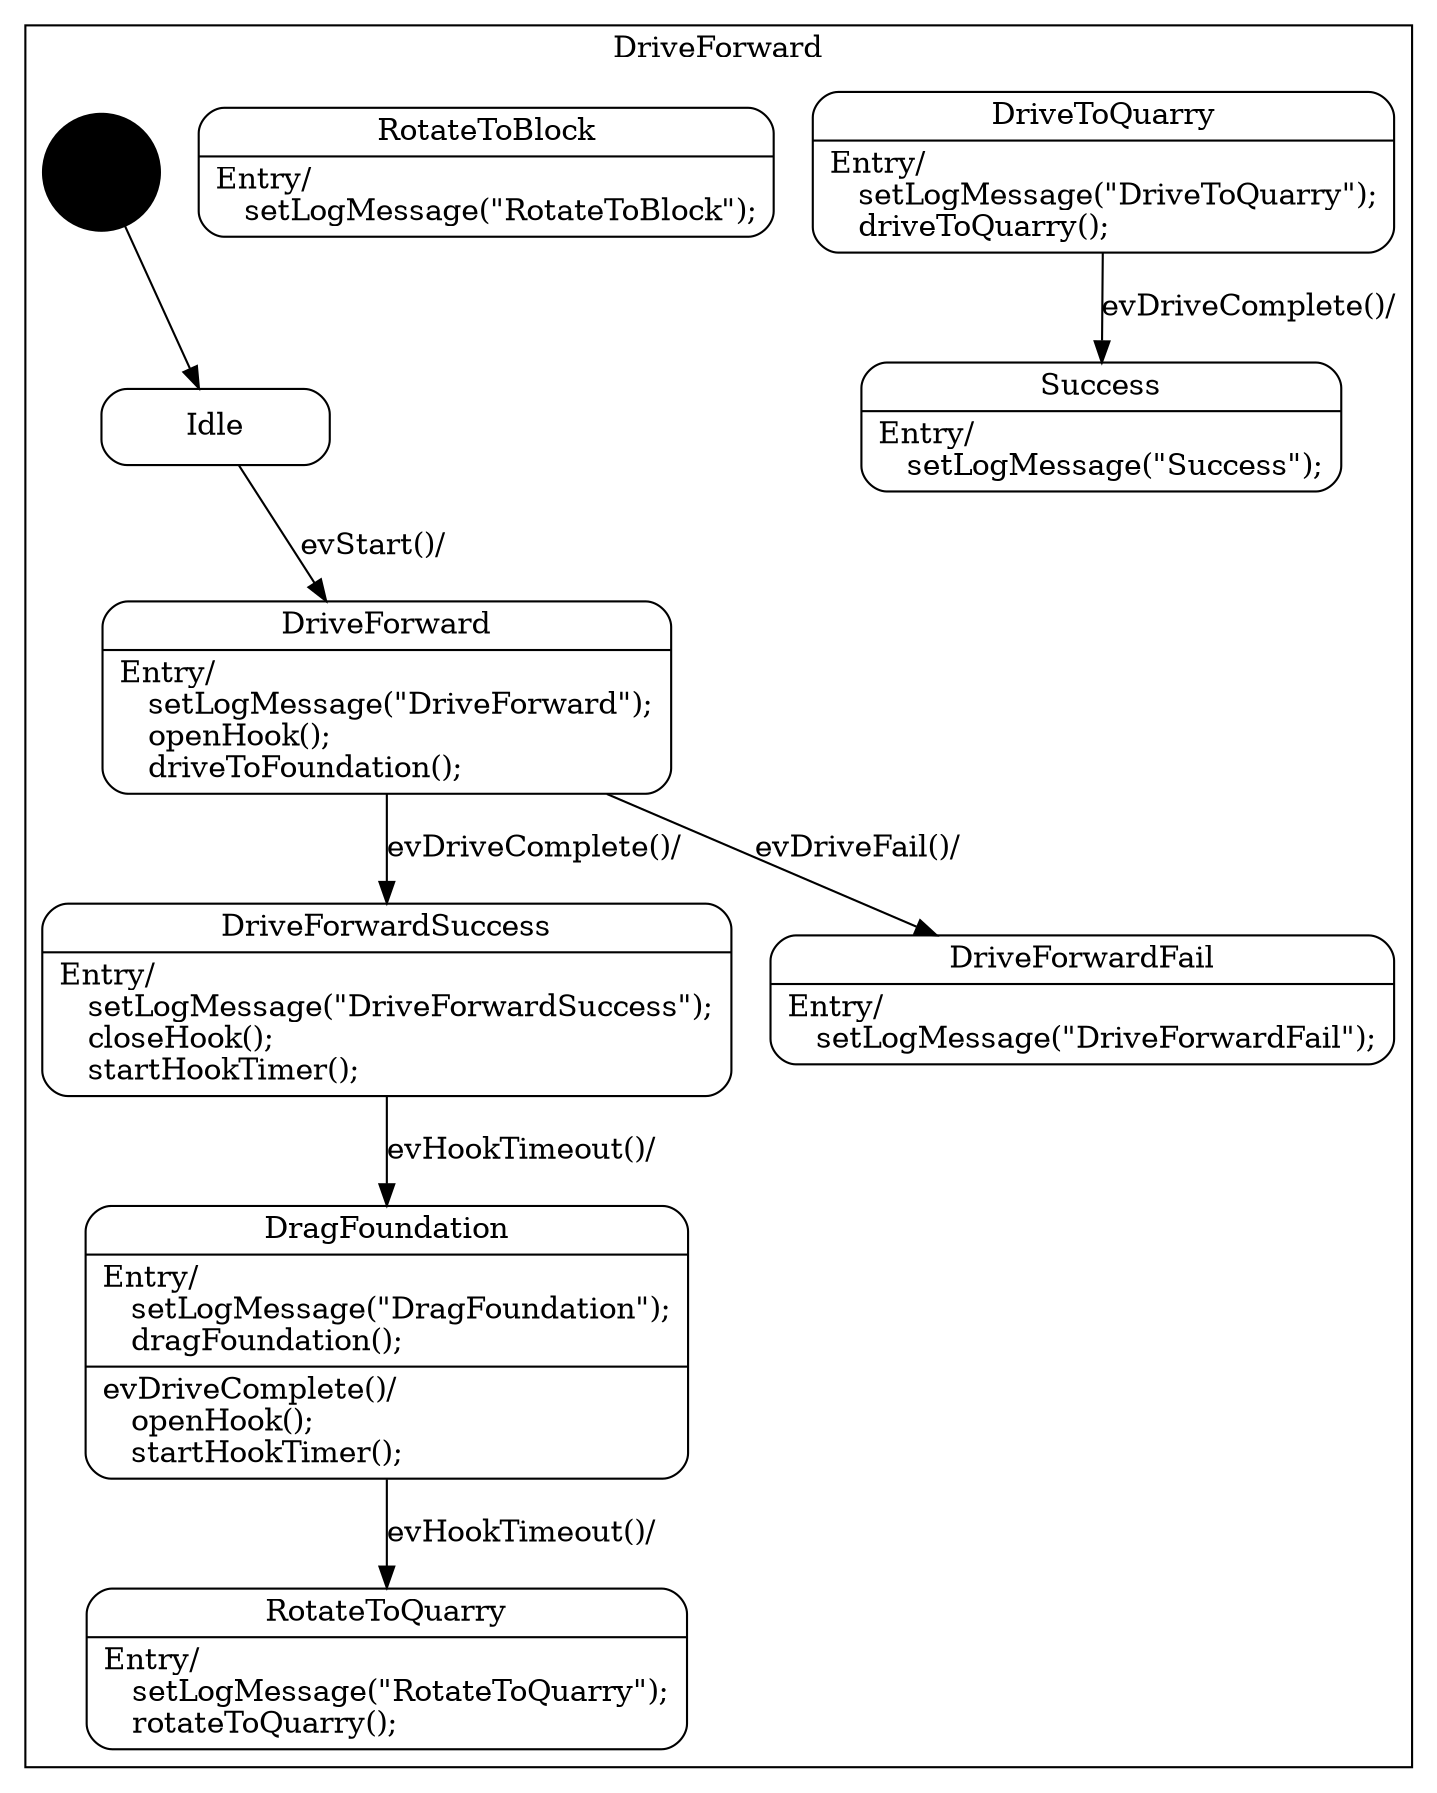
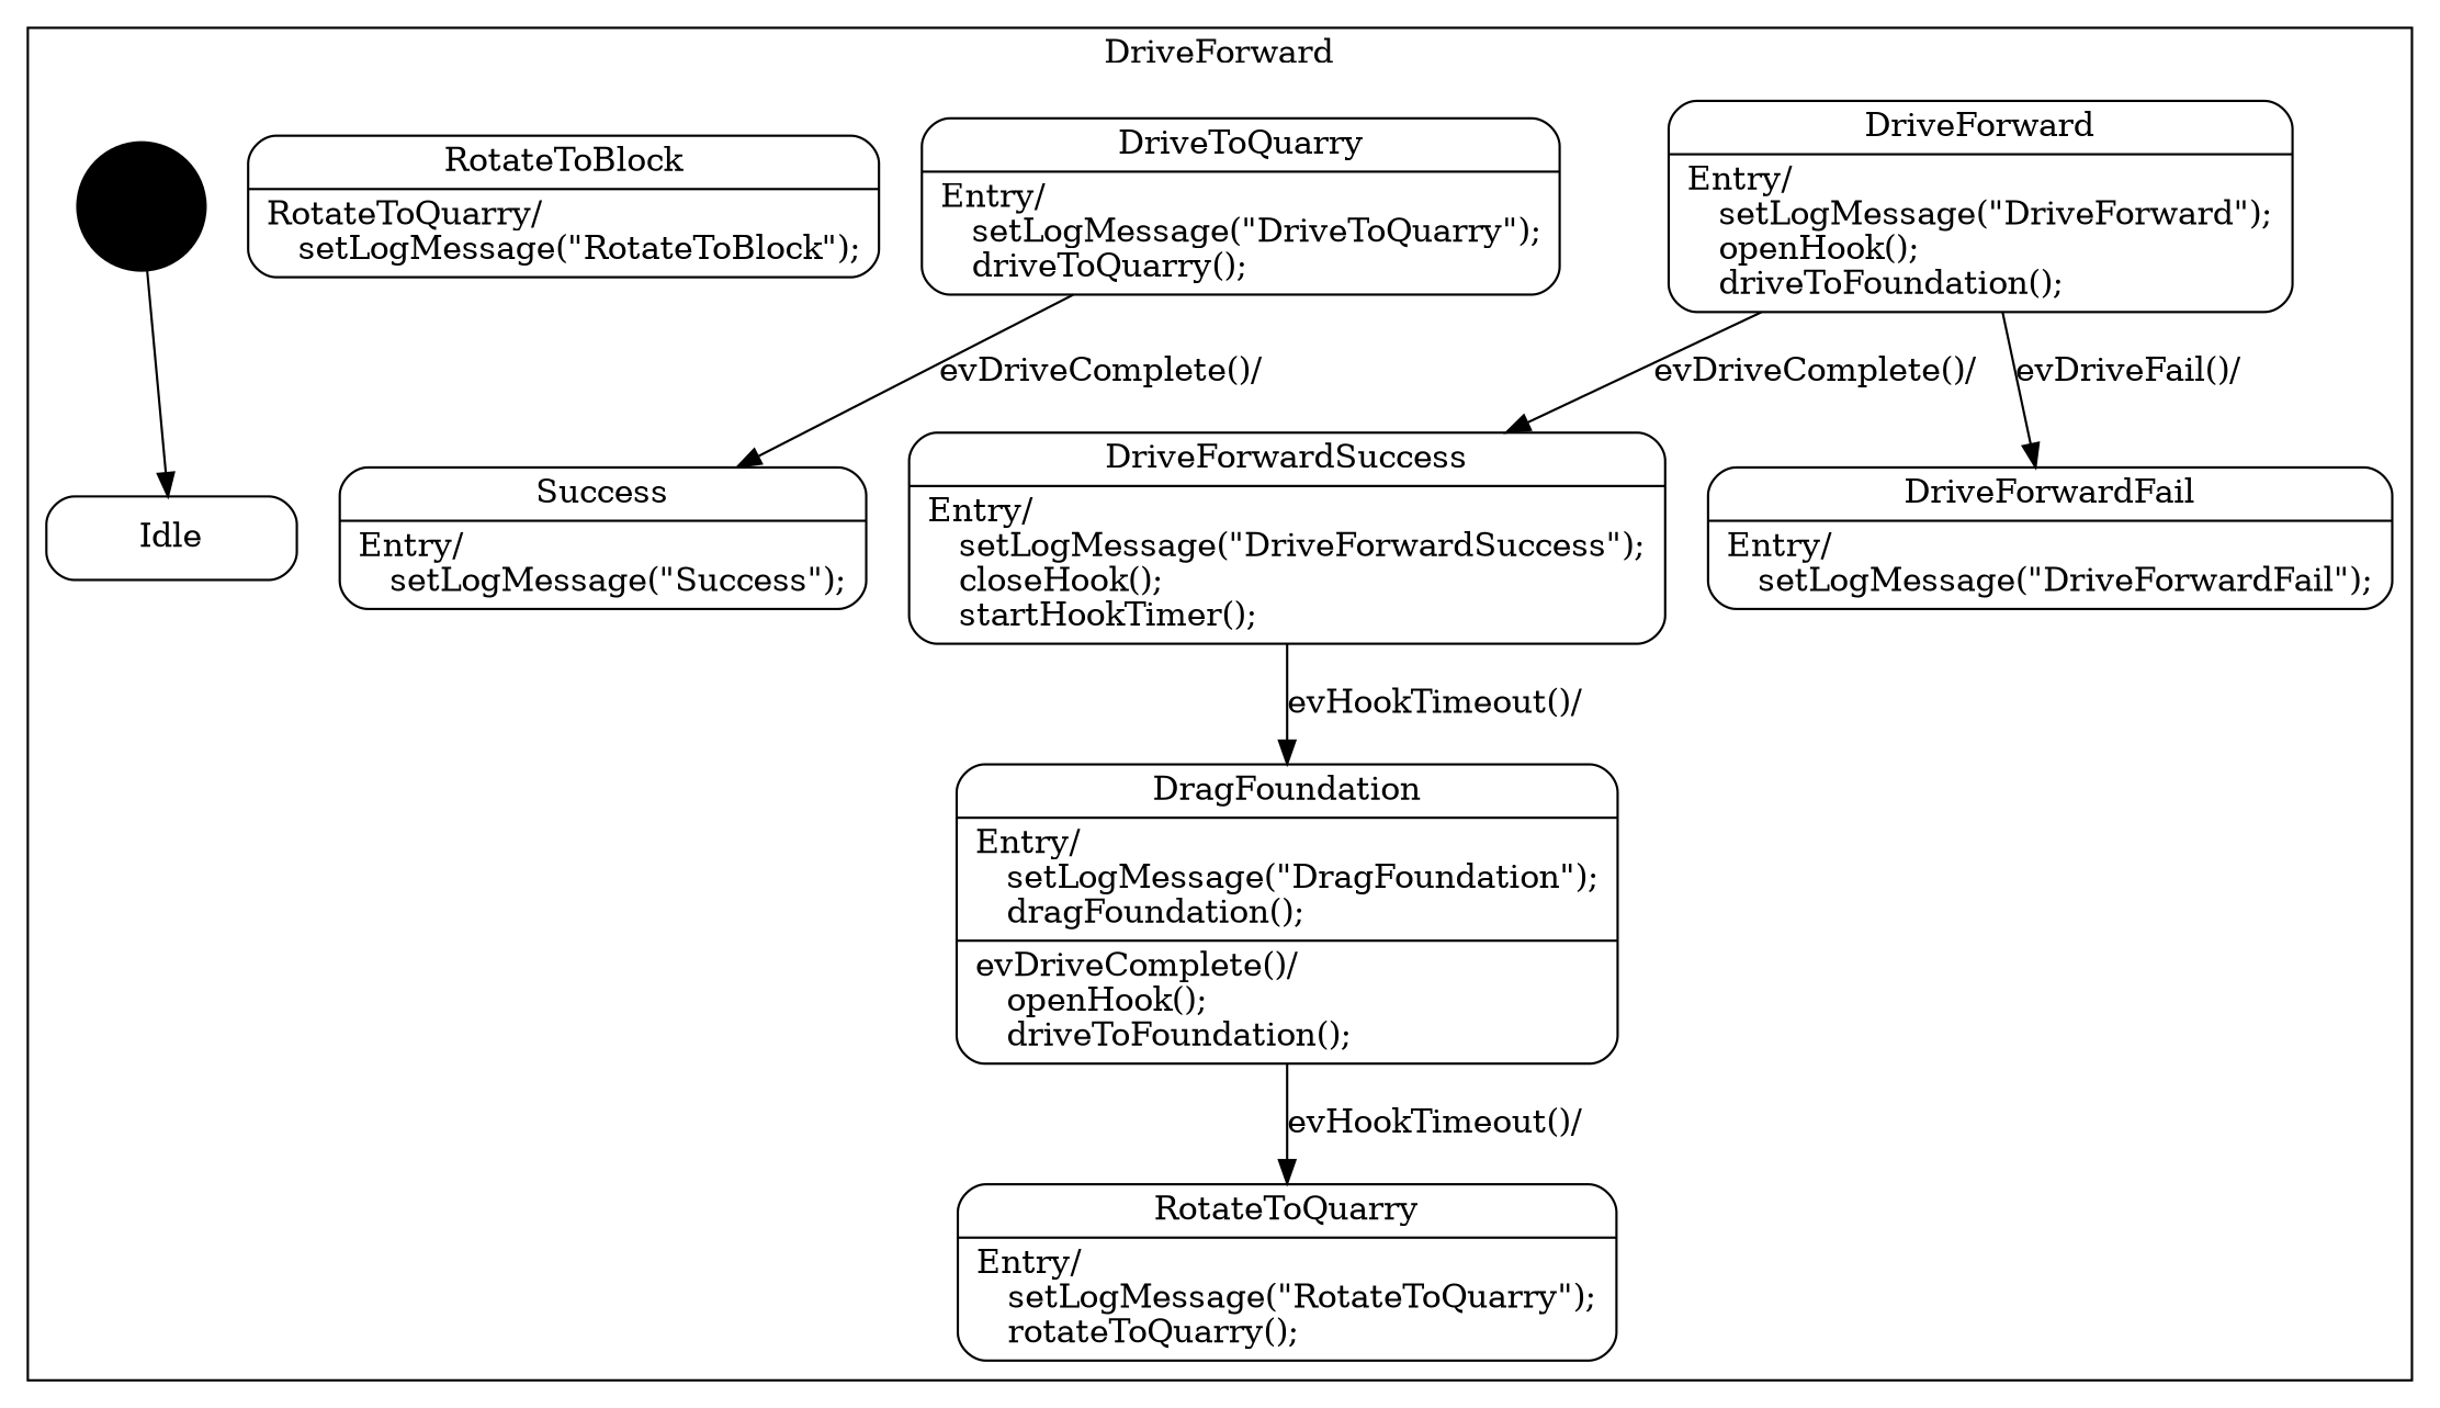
  digraph {
    node [shape=Mrecord]
    n1 [label="{Idle}" width=1.5]
    n2 [label="{DriveForward|Entry/\l&nbsp;&nbsp;&nbsp;setLogMessage(\"DriveForward\");\l&nbsp;&nbsp;&nbsp;openHook();\l&nbsp;&nbsp;&nbsp;driveToFoundation();\l}" width=1.5]
    n3 [label="{DriveForwardSuccess|Entry/\l&nbsp;&nbsp;&nbsp;setLogMessage(\"DriveForwardSuccess\");\l&nbsp;&nbsp;&nbsp;closeHook();\l&nbsp;&nbsp;&nbsp;startHookTimer();\l}" width=1.5]
    n4 [label="{DriveForwardFail|Entry/\l&nbsp;&nbsp;&nbsp;setLogMessage(\"DriveForwardFail\");\l}" width=1.5]
-   n5 [label="{DragFoundation|Entry/\l&nbsp;&nbsp;&nbsp;setLogMessage(\"DragFoundation\");\l&nbsp;&nbsp;&nbsp;dragFoundation();\l|evDriveComplete()/\l&nbsp;&nbsp;&nbsp;openHook();\l&nbsp;&nbsp;&nbsp;startHookTimer();\l}" width=1.5]
+   n5 [label="{DragFoundation|Entry/\l&nbsp;&nbsp;&nbsp;setLogMessage(\"DragFoundation\");\l&nbsp;&nbsp;&nbsp;dragFoundation();\l|evDriveComplete()/\l&nbsp;&nbsp;&nbsp;openHook();\l&nbsp;&nbsp;&nbsp;driveToFoundation();\l}" width=1.5]
    n6 [label="{RotateToQuarry|Entry/\l&nbsp;&nbsp;&nbsp;setLogMessage(\"RotateToQuarry\");\l&nbsp;&nbsp;&nbsp;rotateToQuarry();\l}" width=1.5]
    n7 [label="{DriveToQuarry|Entry/\l&nbsp;&nbsp;&nbsp;setLogMessage(\"DriveToQuarry\");\l&nbsp;&nbsp;&nbsp;driveToQuarry();\l}" width=1.5]
    n8 [label="{Success|Entry/\l&nbsp;&nbsp;&nbsp;setLogMessage(\"Success\");\l}" width=1.5]
-   n9 [label="{RotateToBlock|Entry/\l&nbsp;&nbsp;&nbsp;setLogMessage(\"RotateToBlock\");\l}" width=1.5]
+   n9 [label="{RotateToBlock|RotateToQuarry/\l&nbsp;&nbsp;&nbsp;setLogMessage(\"RotateToBlock\");\l}" width=1.5]
    "%5" [fillcolor=black shape=circle style=filled width=0.25]
    subgraph cluster_1 {
      label=DriveForward
      n1
      n2
      n3
      n4
      n5
      n6
      n7
      n8
      n9
      "%5"
    }
-   n1 -> n2 [label="evStart()/\l"]
    n2 -> n3 [label="evDriveComplete()/\l"]
    n2 -> n4 [label="evDriveFail()/\l"]
    n3 -> n5 [label="evHookTimeout()/\l"]
    n5 -> n6 [label="evHookTimeout()/\l"]
    n7 -> n8 [label="evDriveComplete()/\l"]
    "%5" -> n1
  }
